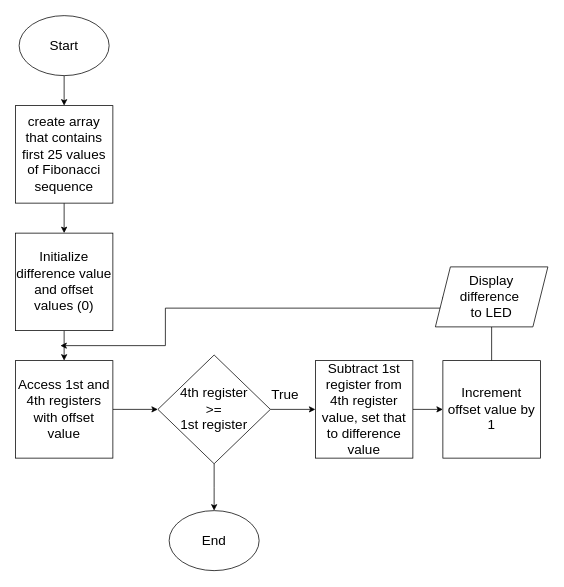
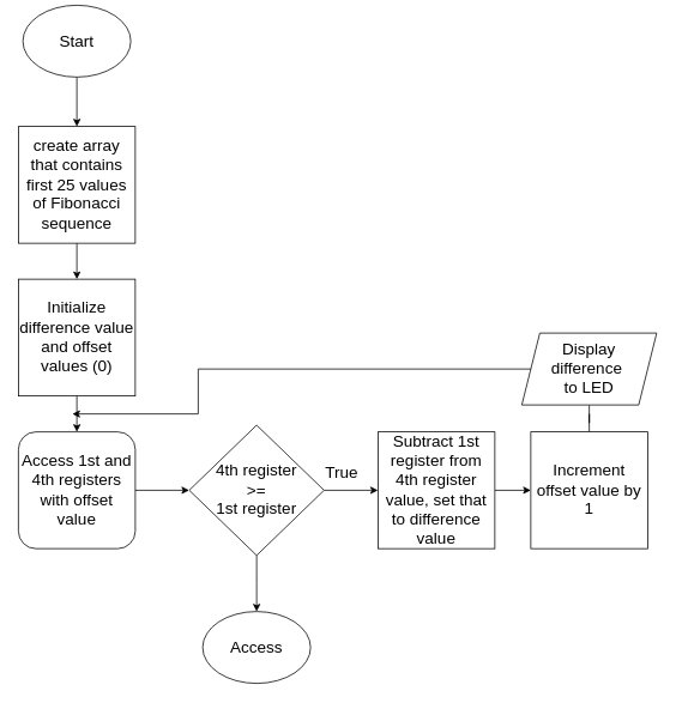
  <mxCell id="0" />
  <mxCell id="1" parent="0" />
  <mxCell id="2" style="edgeStyle=orthogonalEdgeStyle;rounded=0;orthogonalLoop=1;jettySize=auto;html=1;exitX=0.5;exitY=1;exitDx=0;exitDy=0;entryX=0.5;entryY=0;entryDx=0;entryDy=0;" edge="1" parent="1" source="3" target="5"><mxGeometry relative="1" as="geometry" /></mxCell>
- <mxCell id="3" value="&lt;font style=&quot;font-size: 18px;&quot;&gt;Start&lt;/font&gt;" style="ellipse;whiteSpace=wrap;html=1;" vertex="1" parent="1"><mxGeometry x="25" y="20" width="120" height="80" as="geometry" /></mxCell>
+ <mxCell id="3" value="&lt;font style=&quot;font-size: 18px;&quot;&gt;Start&lt;/font&gt;" style="ellipse;whiteSpace=wrap;html=1;" vertex="1" parent="1"><mxGeometry x="25" y="5" width="120" height="80" as="geometry" /></mxCell>
  <mxCell id="4" style="edgeStyle=orthogonalEdgeStyle;rounded=0;orthogonalLoop=1;jettySize=auto;html=1;entryX=0.5;entryY=0;entryDx=0;entryDy=0;" edge="1" parent="1" source="5" target="7"><mxGeometry relative="1" as="geometry" /></mxCell>
  <mxCell id="5" value="&lt;font style=&quot;font-size: 18px;&quot;&gt;create array that contains first 25 values of Fibonacci sequence&lt;/font&gt;" style="whiteSpace=wrap;html=1;aspect=fixed;" vertex="1" parent="1"><mxGeometry x="20" y="140" width="130" height="130" as="geometry" /></mxCell>
  <mxCell id="6" style="edgeStyle=orthogonalEdgeStyle;rounded=0;orthogonalLoop=1;jettySize=auto;html=1;entryX=0.5;entryY=0;entryDx=0;entryDy=0;" edge="1" parent="1" source="7" target="9"><mxGeometry relative="1" as="geometry" /></mxCell>
  <mxCell id="7" value="&lt;font style=&quot;font-size: 18px;&quot;&gt;Initialize difference value and offset values (0)&lt;/font&gt;" style="whiteSpace=wrap;html=1;aspect=fixed;" vertex="1" parent="1"><mxGeometry x="20" y="310" width="130" height="130" as="geometry" /></mxCell>
  <mxCell id="8" style="edgeStyle=orthogonalEdgeStyle;rounded=0;orthogonalLoop=1;jettySize=auto;html=1;entryX=0;entryY=0.5;entryDx=0;entryDy=0;" edge="1" parent="1" source="9" target="12"><mxGeometry relative="1" as="geometry" /></mxCell>
- <mxCell id="9" value="&lt;font style=&quot;font-size: 18px;&quot;&gt;Access 1st and 4th registers with offset value&lt;/font&gt;" style="whiteSpace=wrap;html=1;aspect=fixed;" vertex="1" parent="1"><mxGeometry x="20" y="480" width="130" height="130" as="geometry" /></mxCell>
+ <mxCell id="9" value="&lt;font style=&quot;font-size: 18px;&quot;&gt;Access 1st and 4th registers with offset value&lt;/font&gt;" style="whiteSpace=wrap;html=1;aspect=fixed;rounded=1;" vertex="1" parent="1"><mxGeometry x="20" y="480" width="130" height="130" as="geometry" /></mxCell>
  <mxCell id="10" style="edgeStyle=orthogonalEdgeStyle;rounded=0;orthogonalLoop=1;jettySize=auto;html=1;" edge="1" parent="1" source="12"><mxGeometry relative="1" as="geometry"><mxPoint x="285" y="680" as="targetPoint" /></mxGeometry></mxCell>
  <mxCell id="11" style="edgeStyle=orthogonalEdgeStyle;rounded=0;orthogonalLoop=1;jettySize=auto;html=1;" edge="1" parent="1" source="12" target="15"><mxGeometry relative="1" as="geometry" /></mxCell>
  <mxCell id="12" value="&lt;font style=&quot;font-size: 18px;&quot;&gt;4th register &lt;br&gt;&amp;gt;=&lt;br&gt;1st register&lt;/font&gt;" style="rhombus;whiteSpace=wrap;html=1;" vertex="1" parent="1"><mxGeometry x="210" y="472.5" width="150" height="145" as="geometry" /></mxCell>
- <mxCell id="13" value="&lt;font style=&quot;font-size: 18px;&quot;&gt;End&lt;/font&gt;" style="ellipse;whiteSpace=wrap;html=1;" vertex="1" parent="1"><mxGeometry x="225" y="680" width="120" height="80" as="geometry" /></mxCell>
+ <mxCell id="13" value="&lt;font style=&quot;font-size: 18px;&quot;&gt;Access&lt;/font&gt;" style="ellipse;whiteSpace=wrap;html=1;" vertex="1" parent="1"><mxGeometry x="225" y="680" width="120" height="80" as="geometry" /></mxCell>
  <mxCell id="14" style="edgeStyle=orthogonalEdgeStyle;rounded=0;orthogonalLoop=1;jettySize=auto;html=1;entryX=0;entryY=0.5;entryDx=0;entryDy=0;" edge="1" parent="1" source="15" target="18"><mxGeometry relative="1" as="geometry" /></mxCell>
  <mxCell id="15" value="&lt;font style=&quot;font-size: 18px;&quot;&gt;Subtract 1st register from 4th register value, set that to difference value&lt;/font&gt;" style="whiteSpace=wrap;html=1;aspect=fixed;" vertex="1" parent="1"><mxGeometry x="420" y="480" width="130" height="130" as="geometry" /></mxCell>
  <mxCell id="16" value="&lt;font style=&quot;font-size: 18px;&quot;&gt;True&lt;/font&gt;" style="text;html=1;strokeColor=none;fillColor=none;align=center;verticalAlign=middle;whiteSpace=wrap;rounded=0;" vertex="1" parent="1"><mxGeometry x="350" y="510" width="60" height="30" as="geometry" /></mxCell>
  <mxCell id="17" style="edgeStyle=orthogonalEdgeStyle;rounded=0;orthogonalLoop=1;jettySize=auto;html=1;entryX=0.5;entryY=1;entryDx=0;entryDy=0;endArrow=none;" edge="1" parent="1" source="18" target="20"><mxGeometry relative="1" as="geometry" /></mxCell>
  <mxCell id="18" value="&lt;font style=&quot;font-size: 18px;&quot;&gt;Increment offset value by 1&lt;/font&gt;" style="whiteSpace=wrap;html=1;aspect=fixed;" vertex="1" parent="1"><mxGeometry x="590" y="480" width="130" height="130" as="geometry" /></mxCell>
  <mxCell id="19" style="edgeStyle=orthogonalEdgeStyle;rounded=0;orthogonalLoop=1;jettySize=auto;html=1;exitX=0;exitY=0.5;exitDx=0;exitDy=0;" edge="1" parent="1" source="20"><mxGeometry relative="1" as="geometry"><mxPoint x="80" y="460" as="targetPoint" /><Array as="points"><mxPoint x="220" y="410" /><mxPoint x="220" y="460" /></Array></mxGeometry></mxCell>
- <mxCell id="20" value="&lt;font style=&quot;font-size: 18px;&quot;&gt;Display &lt;br&gt;difference&amp;nbsp; &lt;br&gt;to LED&lt;/font&gt;" style="shape=parallelogram;perimeter=parallelogramPerimeter;whiteSpace=wrap;html=1;fixedSize=1;" vertex="1" parent="1"><mxGeometry x="580" y="355" width="150" height="80" as="geometry" /></mxCell>
+ <mxCell id="20" value="&lt;font style=&quot;font-size: 18px;&quot;&gt;Display &lt;br&gt;difference&amp;nbsp; &lt;br&gt;to LED&lt;/font&gt;" style="shape=parallelogram;perimeter=parallelogramPerimeter;whiteSpace=wrap;html=1;fixedSize=1;" vertex="1" parent="1"><mxGeometry x="580" y="370" width="150" height="80" as="geometry" /></mxCell>
